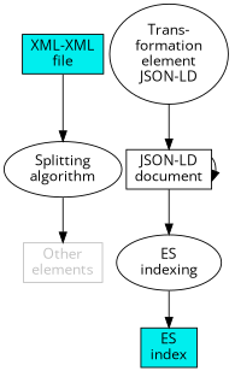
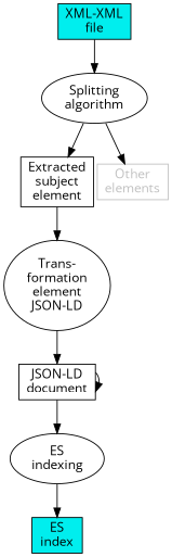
  digraph {
    fontname="Open Sans"
    nodesep=.05
    rankdir=TB
    node [fontname="Open Sans" shape=box]
    edge [fontname="Open Sans"]
    n1 [fillcolor=cyan2 label="XML-XML\nfile" style=filled]
    n2 [label="Splitting\nalgorithm" shape=ellipse]
+   n3 [label="Extracted\nsubject\nelement"]
    n4 [color=grey fontcolor=grey label="Other\nelements"]
    n5 [label="Trans-\nformation\nelement\nJSON-LD" shape=ellipse]
    n6 [label="JSON-LD\ndocument"]
    n7 [label="ES\nindexing" shape=ellipse]
    n8 [fillcolor=cyan2 label="ES\nindex" style=filled]
    n1 -> n2
+   n2 -> n3
    n2 -> n4
+   n3 -> n5
    n5 -> n6
    n6 -> n6
    n6 -> n7
    n7 -> n8
  }
